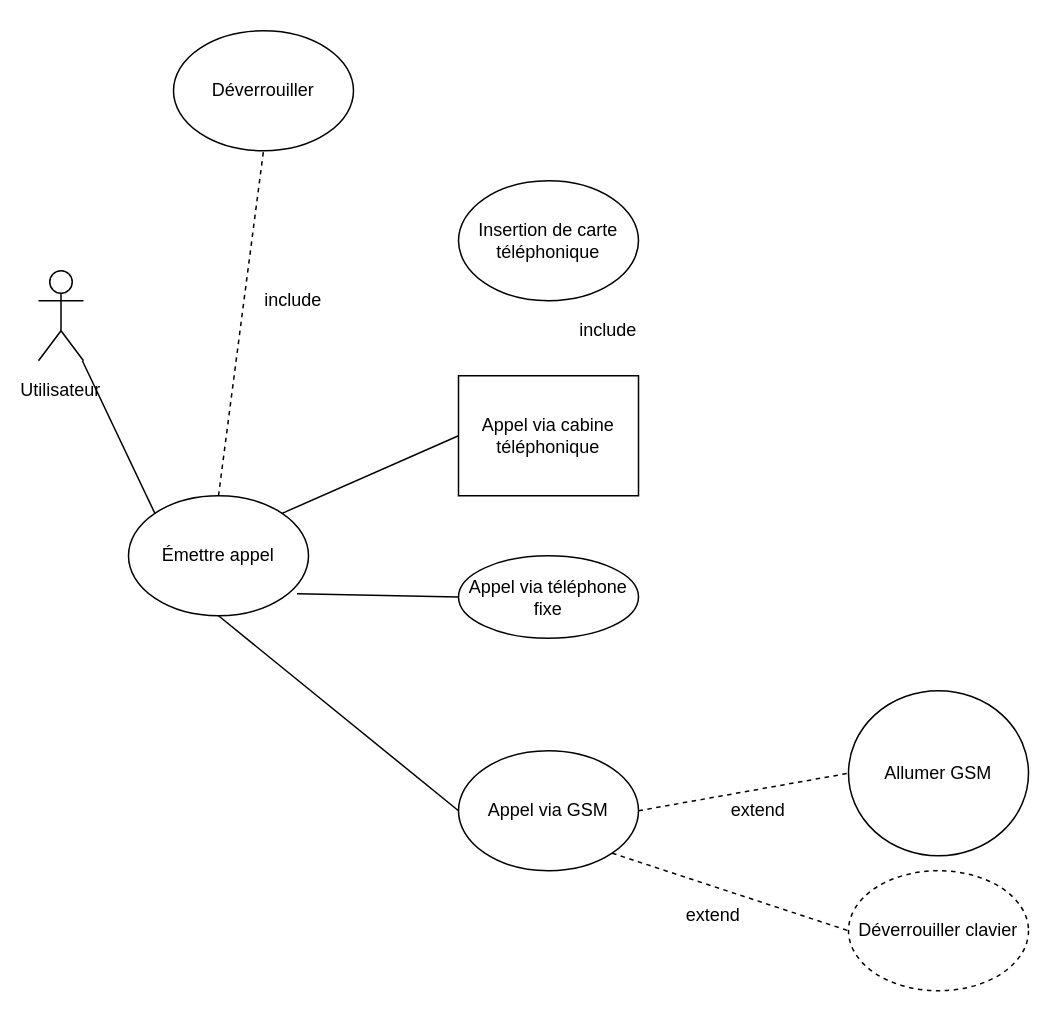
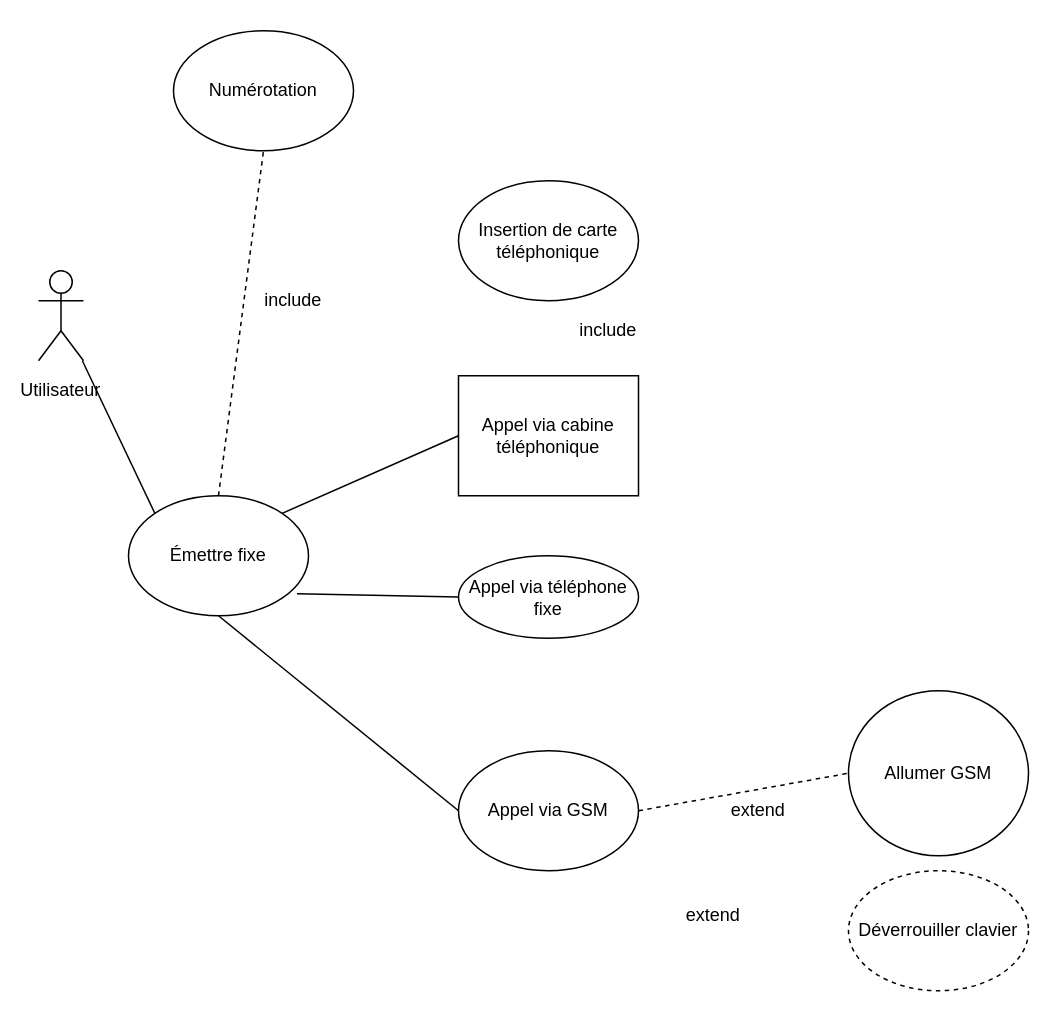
  <mxCell id="0" />
  <mxCell id="1" parent="0" />
  <mxCell id="2" value="Actor" style="shape=umlActor;verticalLabelPosition=bottom;verticalAlign=top;html=1;outlineConnect=0;fillColor=#ffffff;gradientColor=none;fontFamily=Helvetica;noLabel=1;" vertex="1" parent="1"><mxGeometry x="25" y="180" width="30" height="60" as="geometry" /></mxCell>
  <mxCell id="3" value="Utilisateur" style="text;html=1;strokeColor=none;fillColor=none;align=center;verticalAlign=middle;whiteSpace=wrap;rounded=0;fontFamily=Helvetica;" vertex="1" parent="1"><mxGeometry x="20" y="250" width="40" height="20" as="geometry" /></mxCell>
  <mxCell id="4" value="Appel via téléphone fixe" style="ellipse;whiteSpace=wrap;html=1;fillColor=#ffffff;gradientColor=none;fontFamily=Helvetica;" vertex="1" parent="1"><mxGeometry x="305" y="370" width="120" height="55" as="geometry" /></mxCell>
  <mxCell id="5" value="Appel via GSM" style="ellipse;whiteSpace=wrap;html=1;fillColor=#ffffff;gradientColor=none;fontFamily=Helvetica;" vertex="1" parent="1"><mxGeometry x="305" y="500" width="120" height="80" as="geometry" /></mxCell>
  <mxCell id="6" value="Appel via cabine téléphonique" style="whiteSpace=wrap;html=1;fillColor=#ffffff;gradientColor=none;fontFamily=Helvetica;rounded=0;" vertex="1" parent="1"><mxGeometry x="305" y="250" width="120" height="80" as="geometry" /></mxCell>
  <mxCell id="7" value="" style="endArrow=none;html=1;fontFamily=Helvetica;entryX=0;entryY=0.5;entryDx=0;entryDy=0;" edge="1" parent="1" target="5"><mxGeometry width="50" height="50" relative="1" as="geometry"><mxPoint x="145" y="410" as="sourcePoint" /><mxPoint x="405" y="410" as="targetPoint" /></mxGeometry></mxCell>
  <mxCell id="8" value="Insertion de carte téléphonique" style="ellipse;whiteSpace=wrap;html=1;fillColor=#ffffff;gradientColor=none;fontFamily=Helvetica;" vertex="1" parent="1"><mxGeometry x="305" y="120" width="120" height="80" as="geometry" /></mxCell>
  <mxCell id="9" value="include" style="text;html=1;strokeColor=none;fillColor=none;align=center;verticalAlign=middle;whiteSpace=wrap;rounded=0;fontFamily=Helvetica;" vertex="1" parent="1"><mxGeometry x="385" y="210" width="40" height="20" as="geometry" /></mxCell>
  <mxCell id="10" value="Déverrouiller clavier" style="ellipse;whiteSpace=wrap;html=1;fillColor=#ffffff;gradientColor=none;fontFamily=Helvetica;dashed=1;" vertex="1" parent="1"><mxGeometry x="565" y="580" width="120" height="80" as="geometry" /></mxCell>
  <mxCell id="11" value="Allumer GSM" style="ellipse;whiteSpace=wrap;html=1;fillColor=#ffffff;gradientColor=none;fontFamily=Helvetica;" vertex="1" parent="1"><mxGeometry x="565" y="460" width="120" height="110" as="geometry" /></mxCell>
  <mxCell id="12" value="" style="endArrow=none;dashed=1;html=1;fontFamily=Helvetica;entryX=0;entryY=0.5;entryDx=0;entryDy=0;exitX=1;exitY=0.5;exitDx=0;exitDy=0;" edge="1" parent="1" source="5" target="11"><mxGeometry width="50" height="50" relative="1" as="geometry"><mxPoint x="345" y="480" as="sourcePoint" /><mxPoint x="395" y="430" as="targetPoint" /></mxGeometry></mxCell>
- <mxCell id="13" value="" style="endArrow=none;dashed=1;html=1;fontFamily=Helvetica;entryX=0;entryY=0.5;entryDx=0;entryDy=0;exitX=1;exitY=1;exitDx=0;exitDy=0;" edge="1" parent="1" source="5" target="10"><mxGeometry width="50" height="50" relative="1" as="geometry"><mxPoint x="345" y="480" as="sourcePoint" /><mxPoint x="395" y="430" as="targetPoint" /></mxGeometry></mxCell>
  <mxCell id="14" value="extend" style="text;html=1;strokeColor=none;fillColor=none;align=center;verticalAlign=middle;whiteSpace=wrap;rounded=0;fontFamily=Helvetica;" vertex="1" parent="1"><mxGeometry x="455" y="600" width="40" height="20" as="geometry" /></mxCell>
  <mxCell id="15" value="extend" style="text;html=1;strokeColor=none;fillColor=none;align=center;verticalAlign=middle;whiteSpace=wrap;rounded=0;fontFamily=Helvetica;" vertex="1" parent="1"><mxGeometry x="485" y="530" width="40" height="20" as="geometry" /></mxCell>
  <mxCell id="16" value="include" style="text;html=1;strokeColor=none;fillColor=none;align=center;verticalAlign=middle;whiteSpace=wrap;rounded=0;fontFamily=Helvetica;" vertex="1" parent="1"><mxGeometry x="175" y="190" width="40" height="20" as="geometry" /></mxCell>
- <mxCell id="17" value="Émettre appel" style="ellipse;whiteSpace=wrap;html=1;fillColor=#ffffff;gradientColor=none;fontFamily=Helvetica;" vertex="1" parent="1"><mxGeometry x="85" y="330" width="120" height="80" as="geometry" /></mxCell>
+ <mxCell id="17" value="Émettre fixe" style="ellipse;whiteSpace=wrap;html=1;fillColor=#ffffff;gradientColor=none;fontFamily=Helvetica;" vertex="1" parent="1"><mxGeometry x="85" y="330" width="120" height="80" as="geometry" /></mxCell>
  <mxCell id="18" value="" style="endArrow=none;html=1;fontFamily=Helvetica;entryX=0;entryY=0.5;entryDx=0;entryDy=0;exitX=0.936;exitY=0.817;exitDx=0;exitDy=0;exitPerimeter=0;" edge="1" parent="1" source="17" target="4"><mxGeometry width="50" height="50" relative="1" as="geometry"><mxPoint x="-15" y="480" as="sourcePoint" /><mxPoint x="35" y="430" as="targetPoint" /></mxGeometry></mxCell>
  <mxCell id="19" value="" style="endArrow=none;html=1;fontFamily=Helvetica;entryX=0;entryY=0.5;entryDx=0;entryDy=0;exitX=1;exitY=0;exitDx=0;exitDy=0;" edge="1" parent="1" source="17" target="6"><mxGeometry width="50" height="50" relative="1" as="geometry"><mxPoint x="-15" y="480" as="sourcePoint" /><mxPoint x="35" y="430" as="targetPoint" /></mxGeometry></mxCell>
  <mxCell id="20" value="" style="endArrow=none;html=1;fontFamily=Helvetica;exitX=0;exitY=0;exitDx=0;exitDy=0;" edge="1" parent="1" source="17" target="2"><mxGeometry width="50" height="50" relative="1" as="geometry"><mxPoint x="-15" y="480" as="sourcePoint" /><mxPoint x="35" y="430" as="targetPoint" /></mxGeometry></mxCell>
- <mxCell id="21" value="Déverrouiller" style="ellipse;whiteSpace=wrap;html=1;fillColor=#ffffff;gradientColor=none;fontFamily=Helvetica;" vertex="1" parent="1"><mxGeometry x="115" y="20" width="120" height="80" as="geometry" /></mxCell>
+ <mxCell id="21" value="Numérotation" style="ellipse;whiteSpace=wrap;html=1;fillColor=#ffffff;gradientColor=none;fontFamily=Helvetica;" vertex="1" parent="1"><mxGeometry x="115" y="20" width="120" height="80" as="geometry" /></mxCell>
  <mxCell id="22" value="" style="endArrow=none;dashed=1;html=1;fontFamily=Helvetica;entryX=0.5;entryY=1;entryDx=0;entryDy=0;exitX=0.5;exitY=0;exitDx=0;exitDy=0;" edge="1" parent="1" source="17" target="21"><mxGeometry width="50" height="50" relative="1" as="geometry"><mxPoint x="425" y="320" as="sourcePoint" /><mxPoint x="475" y="270" as="targetPoint" /></mxGeometry></mxCell>
